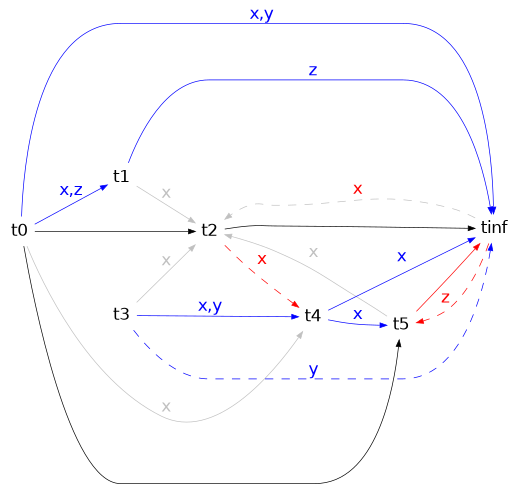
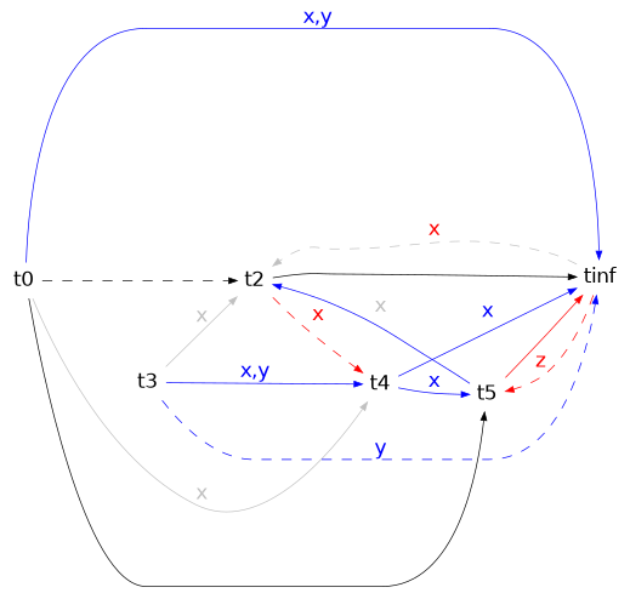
  digraph {
    fontname="DejaVu Sans"
    rankdir=LR
    node [fontname="DejaVu Sans" fontsize=12 margin=0.05 shape=plaintext]
    edge [arrowsize=0.5 color=blue fontcolor=blue fontname="DejaVu Sans" fontsize=12 penwidth=0.5]
    t0 [height=0 width=0]
-   t1 [height=0 width=0]
    t2 [height=0 width=0]
    t5 [height=0 width=0]
    t4 [height=0 width=0]
    tinf [height=0 width=0]
    t3 [height=0 width=0]
-   t0 -> t1 [label="x,z"]
-   t0 -> t2 [color="" fontcolor=""]
+   t0 -> t2 [style=dashed color="" fontcolor=""]
    t0 -> t5 [color="" fontcolor=""]
    t0 -> t4 [color=gray fontcolor=gray label=x]
    t0 -> tinf [label="x,y"]
-   t1 -> t2 [color=gray fontcolor=gray label=x]
-   t1 -> tinf [label=z]
    t2 -> t4 [color=red fontcolor=red label=x style=dashed]
    t2 -> tinf [color="" fontcolor=""]
-   t5 -> t2 [color=gray fontcolor=gray label=x]
+   t5 -> t2 [fontcolor=gray label=x]
    t5 -> tinf [color=red fontcolor=""]
    t4 -> t5 [label=x]
    t4 -> tinf [label=x]
    tinf -> t2 [color=gray fontcolor=red label=x style=dashed]
    tinf -> t5 [color=red fontcolor=red label=z style=dashed]
    t3 -> t2 [color=gray fontcolor=gray label=x]
    t3 -> t4 [label="x,y"]
    t3 -> tinf [label=y style=dashed]
  }
